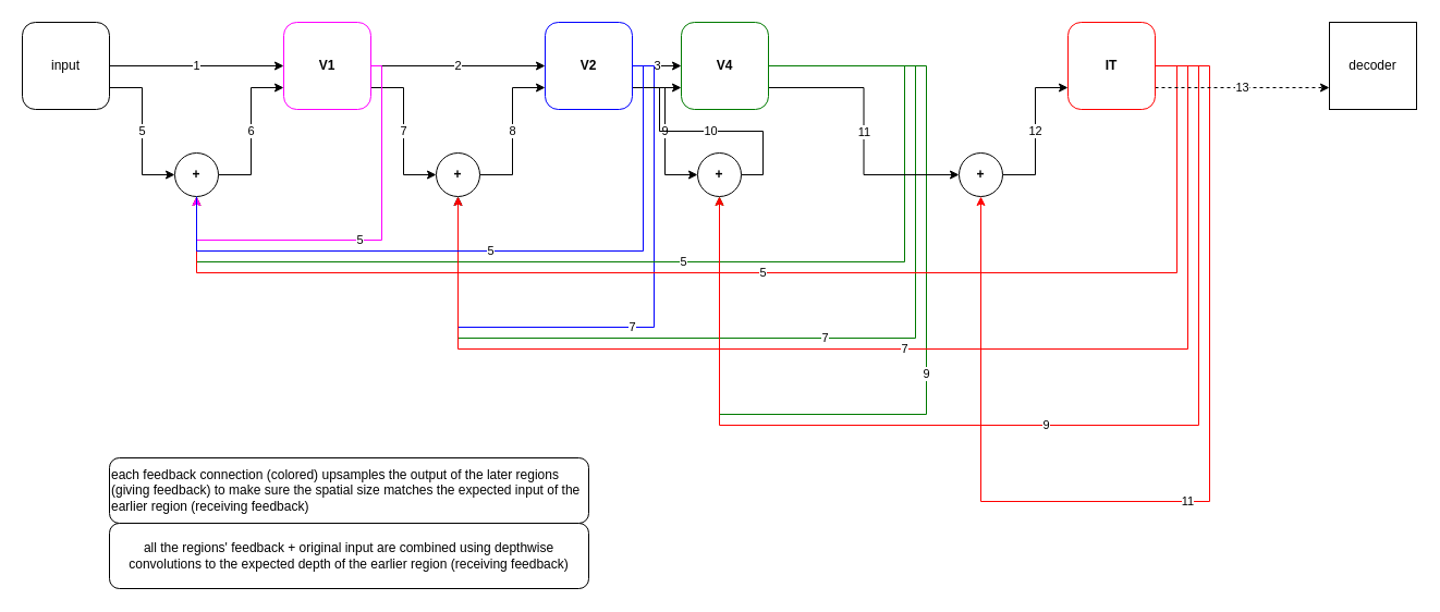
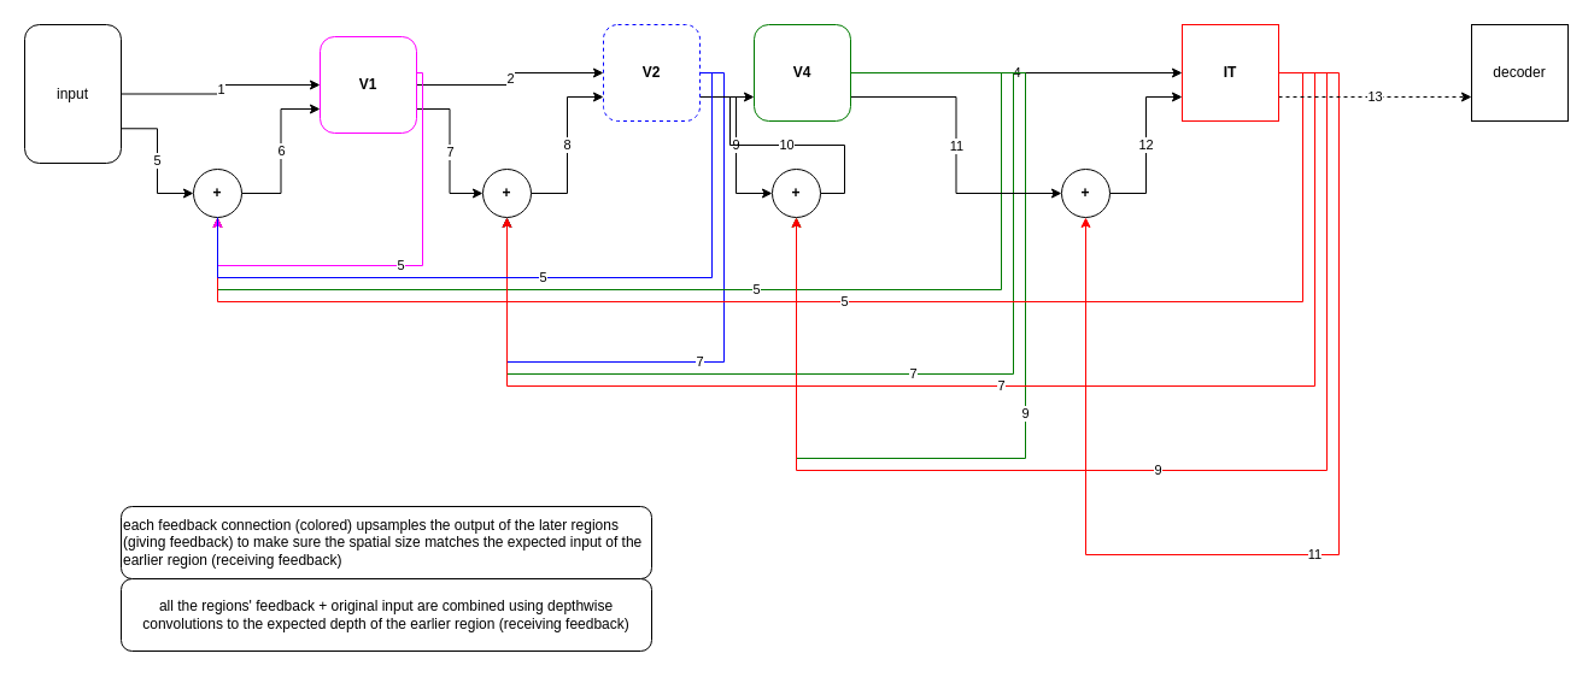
  <mxCell id="0" />
  <mxCell id="1" parent="0" />
  <mxCell id="2" value="2" style="edgeStyle=orthogonalEdgeStyle;rounded=0;orthogonalLoop=1;jettySize=auto;html=1;exitX=1;exitY=0.5;exitDx=0;exitDy=0;entryX=0;entryY=0.5;entryDx=0;entryDy=0;" edge="1" parent="1" source="4" target="8"><mxGeometry relative="1" as="geometry" /></mxCell>
  <mxCell id="3" value="7" style="edgeStyle=orthogonalEdgeStyle;rounded=0;orthogonalLoop=1;jettySize=auto;html=1;exitX=1;exitY=0.75;exitDx=0;exitDy=0;entryX=0;entryY=0.5;entryDx=0;entryDy=0;startArrow=none;startFill=0;endArrow=classic;endFill=1;" edge="1" parent="1" source="4" target="30"><mxGeometry relative="1" as="geometry" /></mxCell>
- <mxCell id="4" value="&lt;div&gt;&lt;b&gt;V1&lt;/b&gt;&lt;br&gt;&lt;/div&gt;" style="rounded=1;whiteSpace=wrap;html=1;strokeColor=#FF00FF;" vertex="1" parent="1"><mxGeometry x="260" y="20" width="80" height="80" as="geometry" /></mxCell>
- <mxCell id="5" value="3" style="edgeStyle=orthogonalEdgeStyle;rounded=0;orthogonalLoop=1;jettySize=auto;html=1;exitX=1;exitY=0.5;exitDx=0;exitDy=0;entryX=0;entryY=0.5;entryDx=0;entryDy=0;" edge="1" parent="1" source="8" target="14"><mxGeometry relative="1" as="geometry" /></mxCell>
+ <mxCell id="4" value="&lt;div&gt;&lt;b&gt;V1&lt;/b&gt;&lt;br&gt;&lt;/div&gt;" style="rounded=1;whiteSpace=wrap;html=1;strokeColor=#FF00FF;" vertex="1" parent="1"><mxGeometry x="265" y="30" width="80" height="80" as="geometry" /></mxCell>
  <mxCell id="6" value="7" style="edgeStyle=orthogonalEdgeStyle;rounded=0;orthogonalLoop=1;jettySize=auto;html=1;exitX=1;exitY=0.5;exitDx=0;exitDy=0;entryX=0.5;entryY=1;entryDx=0;entryDy=0;startArrow=none;startFill=0;endArrow=classic;endFill=1;strokeColor=#0000FF;" edge="1" parent="1" source="8" target="30"><mxGeometry relative="1" as="geometry"><Array as="points"><mxPoint x="600" y="60" /><mxPoint x="600" y="300" /><mxPoint x="420" y="300" /></Array></mxGeometry></mxCell>
  <mxCell id="7" value="9" style="edgeStyle=orthogonalEdgeStyle;rounded=0;orthogonalLoop=1;jettySize=auto;html=1;exitX=1;exitY=0.75;exitDx=0;exitDy=0;entryX=0;entryY=0.5;entryDx=0;entryDy=0;startArrow=none;startFill=0;endArrow=classic;endFill=1;" edge="1" parent="1" source="8" target="32"><mxGeometry relative="1" as="geometry" /></mxCell>
- <mxCell id="8" value="&lt;div&gt;&lt;b&gt;V2&lt;/b&gt;&lt;br&gt;&lt;/div&gt;" style="rounded=1;whiteSpace=wrap;html=1;strokeColor=#0000FF;" vertex="1" parent="1"><mxGeometry x="500" y="20" width="80" height="80" as="geometry" /></mxCell>
+ <mxCell id="8" value="&lt;div&gt;&lt;b&gt;V2&lt;/b&gt;&lt;br&gt;&lt;/div&gt;" style="rounded=1;whiteSpace=wrap;html=1;strokeColor=#0000FF;dashed=1;" vertex="1" parent="1"><mxGeometry x="500" y="20" width="80" height="80" as="geometry" /></mxCell>
+ <mxCell id="9" value="4" style="edgeStyle=orthogonalEdgeStyle;rounded=0;orthogonalLoop=1;jettySize=auto;html=1;exitX=1;exitY=0.5;exitDx=0;exitDy=0;entryX=0;entryY=0.5;entryDx=0;entryDy=0;" edge="1" parent="1" source="14" target="20"><mxGeometry relative="1" as="geometry" /></mxCell>
  <mxCell id="10" value="5" style="edgeStyle=orthogonalEdgeStyle;rounded=0;orthogonalLoop=1;jettySize=auto;html=1;exitX=1;exitY=0.5;exitDx=0;exitDy=0;entryX=0.5;entryY=1;entryDx=0;entryDy=0;startArrow=none;startFill=0;endArrow=classic;endFill=1;strokeColor=#007A00;" edge="1" parent="1" source="14" target="27"><mxGeometry relative="1" as="geometry"><Array as="points"><mxPoint x="830" y="60" /><mxPoint x="830" y="240" /><mxPoint x="180" y="240" /></Array></mxGeometry></mxCell>
  <mxCell id="11" value="7" style="edgeStyle=orthogonalEdgeStyle;rounded=0;orthogonalLoop=1;jettySize=auto;html=1;exitX=1;exitY=0.5;exitDx=0;exitDy=0;startArrow=none;startFill=0;endArrow=classic;endFill=1;strokeColor=#007A00;" edge="1" parent="1" source="14"><mxGeometry relative="1" as="geometry"><mxPoint x="420" y="180" as="targetPoint" /><Array as="points"><mxPoint x="840" y="60" /><mxPoint x="840" y="310" /><mxPoint x="420" y="310" /></Array></mxGeometry></mxCell>
  <mxCell id="12" value="9" style="edgeStyle=orthogonalEdgeStyle;rounded=0;orthogonalLoop=1;jettySize=auto;html=1;exitX=1;exitY=0.5;exitDx=0;exitDy=0;entryX=0.5;entryY=1;entryDx=0;entryDy=0;startArrow=none;startFill=0;endArrow=classic;endFill=1;strokeColor=#007A00;" edge="1" parent="1" source="14" target="32"><mxGeometry relative="1" as="geometry"><Array as="points"><mxPoint x="850" y="60" /><mxPoint x="850" y="380" /><mxPoint x="660" y="380" /></Array></mxGeometry></mxCell>
  <mxCell id="13" value="11" style="edgeStyle=orthogonalEdgeStyle;rounded=0;orthogonalLoop=1;jettySize=auto;html=1;exitX=1;exitY=0.75;exitDx=0;exitDy=0;entryX=0;entryY=0.5;entryDx=0;entryDy=0;startArrow=none;startFill=0;endArrow=classic;endFill=1;" edge="1" parent="1" source="14" target="34"><mxGeometry relative="1" as="geometry" /></mxCell>
  <mxCell id="14" value="&lt;div&gt;&lt;b&gt;V4&lt;/b&gt;&lt;br&gt;&lt;/div&gt;" style="rounded=1;whiteSpace=wrap;html=1;strokeColor=#007A00;" vertex="1" parent="1"><mxGeometry x="625" y="20" width="80" height="80" as="geometry" /></mxCell>
  <mxCell id="15" value="5" style="edgeStyle=orthogonalEdgeStyle;rounded=0;orthogonalLoop=1;jettySize=auto;html=1;exitX=1;exitY=0.5;exitDx=0;exitDy=0;entryX=0.5;entryY=1;entryDx=0;entryDy=0;startArrow=none;startFill=0;endArrow=classic;endFill=1;strokeColor=#FF0000;" edge="1" parent="1" source="20" target="27"><mxGeometry relative="1" as="geometry"><Array as="points"><mxPoint x="1080" y="60" /><mxPoint x="1080" y="250" /><mxPoint x="180" y="250" /></Array></mxGeometry></mxCell>
  <mxCell id="16" value="7" style="edgeStyle=orthogonalEdgeStyle;rounded=0;orthogonalLoop=1;jettySize=auto;html=1;exitX=1;exitY=0.5;exitDx=0;exitDy=0;startArrow=none;startFill=0;endArrow=classic;endFill=1;strokeColor=#FF0000;" edge="1" parent="1" source="20"><mxGeometry relative="1" as="geometry"><mxPoint x="420" y="180" as="targetPoint" /><Array as="points"><mxPoint x="1090" y="60" /><mxPoint x="1090" y="320" /><mxPoint x="420" y="320" /></Array></mxGeometry></mxCell>
  <mxCell id="17" value="9" style="edgeStyle=orthogonalEdgeStyle;rounded=0;orthogonalLoop=1;jettySize=auto;html=1;exitX=1;exitY=0.5;exitDx=0;exitDy=0;entryX=0.5;entryY=1;entryDx=0;entryDy=0;startArrow=none;startFill=0;endArrow=classic;endFill=1;strokeColor=#FF0000;" edge="1" parent="1" source="20" target="32"><mxGeometry relative="1" as="geometry"><Array as="points"><mxPoint x="1100" y="60" /><mxPoint x="1100" y="390" /><mxPoint x="660" y="390" /></Array></mxGeometry></mxCell>
  <mxCell id="18" value="11" style="edgeStyle=orthogonalEdgeStyle;rounded=0;orthogonalLoop=1;jettySize=auto;html=1;exitX=1;exitY=0.5;exitDx=0;exitDy=0;entryX=0.5;entryY=1;entryDx=0;entryDy=0;startArrow=none;startFill=0;endArrow=classic;endFill=1;strokeColor=#FF0000;" edge="1" parent="1" source="20" target="34"><mxGeometry relative="1" as="geometry"><Array as="points"><mxPoint x="1110" y="60" /><mxPoint x="1110" y="460" /><mxPoint x="900" y="460" /></Array></mxGeometry></mxCell>
  <mxCell id="19" value="13" style="edgeStyle=orthogonalEdgeStyle;rounded=0;orthogonalLoop=1;jettySize=auto;html=1;exitX=1;exitY=0.75;exitDx=0;exitDy=0;entryX=0;entryY=0.75;entryDx=0;entryDy=0;startArrow=none;startFill=0;endArrow=classic;endFill=1;dashed=1;" edge="1" parent="1" source="20" target="25"><mxGeometry relative="1" as="geometry" /></mxCell>
- <mxCell id="20" value="&lt;div&gt;&lt;b&gt;IT&lt;/b&gt;&lt;br&gt;&lt;/div&gt;" style="rounded=1;whiteSpace=wrap;html=1;strokeColor=#FF0000;" vertex="1" parent="1"><mxGeometry x="980" y="20" width="80" height="80" as="geometry" /></mxCell>
+ <mxCell id="20" value="&lt;div&gt;&lt;b&gt;IT&lt;/b&gt;&lt;br&gt;&lt;/div&gt;" style="whiteSpace=wrap;html=1;strokeColor=#FF0000;rounded=0;" vertex="1" parent="1"><mxGeometry x="980" y="20" width="80" height="80" as="geometry" /></mxCell>
  <mxCell id="21" value="1" style="edgeStyle=orthogonalEdgeStyle;rounded=0;orthogonalLoop=1;jettySize=auto;html=1;exitX=1;exitY=0.5;exitDx=0;exitDy=0;entryX=0;entryY=0.5;entryDx=0;entryDy=0;" edge="1" parent="1" source="23" target="4"><mxGeometry relative="1" as="geometry" /></mxCell>
  <mxCell id="22" value="5" style="edgeStyle=orthogonalEdgeStyle;rounded=0;orthogonalLoop=1;jettySize=auto;html=1;exitX=1;exitY=0.75;exitDx=0;exitDy=0;entryX=0;entryY=0.5;entryDx=0;entryDy=0;" edge="1" parent="1" source="23" target="27"><mxGeometry relative="1" as="geometry"><mxPoint x="120" y="240" as="targetPoint" /></mxGeometry></mxCell>
- <mxCell id="23" value="input" style="rounded=1;whiteSpace=wrap;html=1;" vertex="1" parent="1"><mxGeometry x="20" y="20" width="80" height="80" as="geometry" /></mxCell>
+ <mxCell id="23" value="input" style="rounded=1;whiteSpace=wrap;html=1;" vertex="1" parent="1"><mxGeometry x="20" y="20" width="80" height="115" as="geometry" /></mxCell>
  <mxCell id="24" value="5" style="edgeStyle=orthogonalEdgeStyle;rounded=0;orthogonalLoop=1;jettySize=auto;html=1;exitX=1;exitY=0.5;exitDx=0;exitDy=0;entryX=0.5;entryY=1;entryDx=0;entryDy=0;startArrow=none;startFill=0;strokeColor=#FF00FF;" edge="1" parent="1" source="4" target="27"><mxGeometry relative="1" as="geometry"><Array as="points"><mxPoint x="350" y="60" /><mxPoint x="350" y="220" /><mxPoint x="180" y="220" /></Array></mxGeometry></mxCell>
  <mxCell id="25" value="decoder" style="whiteSpace=wrap;html=1;rounded=0;" vertex="1" parent="1"><mxGeometry x="1220" y="20" width="80" height="80" as="geometry" /></mxCell>
  <mxCell id="26" value="6" style="edgeStyle=orthogonalEdgeStyle;rounded=0;orthogonalLoop=1;jettySize=auto;html=1;exitX=1;exitY=0.5;exitDx=0;exitDy=0;entryX=0;entryY=0.75;entryDx=0;entryDy=0;startArrow=none;startFill=0;endArrow=classic;endFill=1;" edge="1" parent="1" source="27" target="4"><mxGeometry relative="1" as="geometry" /></mxCell>
  <mxCell id="27" value="+" style="ellipse;whiteSpace=wrap;html=1;aspect=fixed;fontStyle=1" vertex="1" parent="1"><mxGeometry x="160" y="140" width="40" height="40" as="geometry" /></mxCell>
  <mxCell id="28" value="5" style="edgeStyle=orthogonalEdgeStyle;rounded=0;orthogonalLoop=1;jettySize=auto;html=1;exitX=1;exitY=0.5;exitDx=0;exitDy=0;entryX=0.5;entryY=1;entryDx=0;entryDy=0;startArrow=none;startFill=0;endArrow=none;strokeColor=#0000FF;" edge="1" parent="1" source="8" target="27"><mxGeometry relative="1" as="geometry"><mxPoint x="580" y="140" as="sourcePoint" /><mxPoint x="260" y="160" as="targetPoint" /><Array as="points"><mxPoint x="590" y="60" /><mxPoint x="590" y="230" /><mxPoint x="180" y="230" /></Array></mxGeometry></mxCell>
  <mxCell id="29" value="8" style="edgeStyle=orthogonalEdgeStyle;rounded=0;orthogonalLoop=1;jettySize=auto;html=1;exitX=1;exitY=0.5;exitDx=0;exitDy=0;entryX=0;entryY=0.75;entryDx=0;entryDy=0;startArrow=none;startFill=0;endArrow=classic;endFill=1;" edge="1" parent="1" source="30" target="8"><mxGeometry relative="1" as="geometry" /></mxCell>
  <mxCell id="30" value="+" style="ellipse;whiteSpace=wrap;html=1;aspect=fixed;fontStyle=1" vertex="1" parent="1"><mxGeometry x="400" y="140" width="40" height="40" as="geometry" /></mxCell>
  <mxCell id="31" value="10" style="edgeStyle=orthogonalEdgeStyle;rounded=0;orthogonalLoop=1;jettySize=auto;html=1;exitX=1;exitY=0.5;exitDx=0;exitDy=0;entryX=0;entryY=0.75;entryDx=0;entryDy=0;startArrow=none;startFill=0;endArrow=classic;endFill=1;" edge="1" parent="1" source="32" target="14"><mxGeometry relative="1" as="geometry" /></mxCell>
  <mxCell id="32" value="+" style="ellipse;whiteSpace=wrap;html=1;aspect=fixed;fontStyle=1" vertex="1" parent="1"><mxGeometry x="640" y="140" width="40" height="40" as="geometry" /></mxCell>
  <mxCell id="33" value="12" style="edgeStyle=orthogonalEdgeStyle;rounded=0;orthogonalLoop=1;jettySize=auto;html=1;exitX=1;exitY=0.5;exitDx=0;exitDy=0;entryX=0;entryY=0.75;entryDx=0;entryDy=0;startArrow=none;startFill=0;endArrow=classic;endFill=1;" edge="1" parent="1" source="34" target="20"><mxGeometry relative="1" as="geometry" /></mxCell>
  <mxCell id="34" value="+" style="ellipse;whiteSpace=wrap;html=1;aspect=fixed;fontStyle=1" vertex="1" parent="1"><mxGeometry x="880" y="140" width="40" height="40" as="geometry" /></mxCell>
  <mxCell id="35" value="&lt;div align=&quot;left&quot;&gt;each feedback connection (colored) upsamples the output of the later regions (giving feedback) to make sure the spatial size matches the expected input of the earlier region (receiving feedback)&lt;br&gt;&lt;/div&gt;" style="rounded=1;whiteSpace=wrap;html=1;align=left;" vertex="1" parent="1"><mxGeometry y="420" width="440" height="60" as="geometry" x="100" /></mxCell>
  <mxCell id="36" value="all the regions' feedback + original input are combined using depthwise convolutions to the expected depth of the earlier region (receiving feedback)" style="rounded=1;whiteSpace=wrap;html=1;" vertex="1" parent="1"><mxGeometry y="480" width="440" height="60" as="geometry" x="100" /></mxCell>
